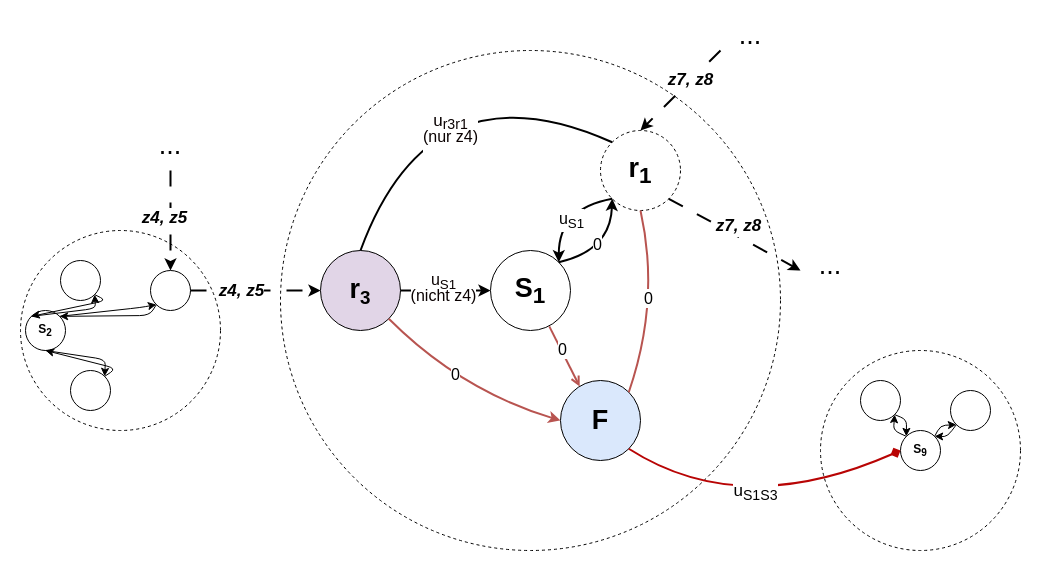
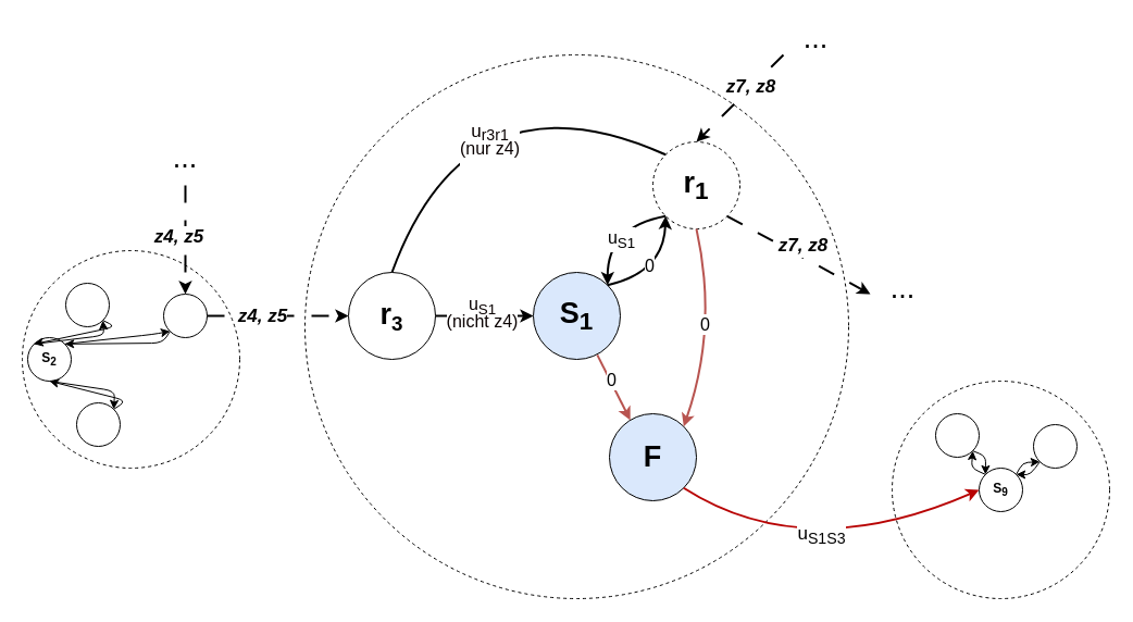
  <mxCell id="0" />
  <mxCell id="1" parent="0" />
  <mxCell id="2" value="" style="ellipse;whiteSpace=wrap;html=1;aspect=fixed;movable=0;resizable=0;rotatable=0;deletable=0;editable=0;locked=1;connectable=0;fillColor=none;dashed=1;" parent="1" vertex="1"><mxGeometry x="280" y="50" width="500" height="500" as="geometry" /></mxCell>
- <mxCell id="3" value="S&lt;sub&gt;1&lt;/sub&gt;" style="ellipse;whiteSpace=wrap;html=1;aspect=fixed;fontSize=27;fontStyle=1;movable=1;resizable=1;rotatable=1;deletable=1;editable=1;locked=0;connectable=1;" parent="1" vertex="1"><mxGeometry x="490" y="250" width="80" height="80" as="geometry" /></mxCell>
+ <mxCell id="3" value="S&lt;sub&gt;1&lt;/sub&gt;" style="ellipse;whiteSpace=wrap;html=1;aspect=fixed;fontSize=27;fontStyle=1;movable=1;resizable=1;rotatable=1;deletable=1;editable=1;locked=0;connectable=1;fillColor=#dae8fc;" parent="1" vertex="1"><mxGeometry x="490" y="250" width="80" height="80" as="geometry" /></mxCell>
  <mxCell id="4" value="r&lt;sub&gt;1&lt;/sub&gt;" style="ellipse;whiteSpace=wrap;html=1;aspect=fixed;fontSize=27;fontStyle=1;movable=1;resizable=1;rotatable=1;deletable=1;editable=1;locked=0;connectable=1;dashed=1;" parent="1" vertex="1"><mxGeometry x="600" y="130" width="80" height="80" as="geometry" /></mxCell>
- <mxCell id="5" value="r&lt;span style=&quot;font-size: 22.5px;&quot;&gt;&lt;sub&gt;3&lt;/sub&gt;&lt;/span&gt;" style="ellipse;whiteSpace=wrap;html=1;aspect=fixed;fontSize=27;fontStyle=1;movable=1;resizable=1;rotatable=1;deletable=1;editable=1;locked=0;connectable=1;fillColor=#e1d5e7;" parent="1" vertex="1"><mxGeometry x="320" y="250" width="80" height="80" as="geometry" /></mxCell>
+ <mxCell id="5" value="r&lt;span style=&quot;font-size: 22.5px;&quot;&gt;&lt;sub&gt;3&lt;/sub&gt;&lt;/span&gt;" style="ellipse;whiteSpace=wrap;html=1;aspect=fixed;fontSize=27;fontStyle=1;movable=1;resizable=1;rotatable=1;deletable=1;editable=1;locked=0;connectable=1;" parent="1" vertex="1"><mxGeometry x="320" y="250" width="80" height="80" as="geometry" /></mxCell>
  <mxCell id="6" value="" style="ellipse;whiteSpace=wrap;html=1;aspect=fixed;fillColor=none;dashed=1;" parent="1" vertex="1"><mxGeometry x="820" y="350" width="200" height="200" as="geometry" /></mxCell>
  <mxCell id="7" value="S&lt;sub&gt;9&lt;/sub&gt;" style="ellipse;whiteSpace=wrap;html=1;aspect=fixed;fontStyle=1" parent="1" vertex="1"><mxGeometry x="900" y="430" width="40" height="40" as="geometry" /></mxCell>
  <mxCell id="8" value="" style="ellipse;whiteSpace=wrap;html=1;aspect=fixed;" parent="1" vertex="1"><mxGeometry x="860" y="380" width="40" height="40" as="geometry" /></mxCell>
  <mxCell id="9" value="" style="ellipse;whiteSpace=wrap;html=1;aspect=fixed;" parent="1" vertex="1"><mxGeometry x="950" y="390" width="40" height="40" as="geometry" /></mxCell>
  <mxCell id="10" value="" style="ellipse;whiteSpace=wrap;html=1;aspect=fixed;fillColor=none;dashed=1;movable=0;resizable=0;rotatable=0;deletable=0;editable=0;locked=1;connectable=0;" parent="1" vertex="1"><mxGeometry x="20" y="230" width="200" height="200" as="geometry" /></mxCell>
  <mxCell id="11" value="S&lt;sub&gt;2&lt;/sub&gt;" style="ellipse;whiteSpace=wrap;html=1;aspect=fixed;fontStyle=1" parent="1" vertex="1"><mxGeometry x="25" y="310" width="40" height="40" as="geometry" /></mxCell>
  <mxCell id="12" value="" style="ellipse;whiteSpace=wrap;html=1;aspect=fixed;" parent="1" vertex="1"><mxGeometry x="70" y="370" width="40" height="40" as="geometry" /></mxCell>
  <mxCell id="13" value="" style="ellipse;whiteSpace=wrap;html=1;aspect=fixed;" parent="1" vertex="1"><mxGeometry x="60" y="260" width="40" height="40" as="geometry" /></mxCell>
  <mxCell id="14" value="" style="ellipse;whiteSpace=wrap;html=1;aspect=fixed;" parent="1" vertex="1"><mxGeometry x="150" y="270" width="40" height="40" as="geometry" /></mxCell>
  <mxCell id="15" value="" style="endArrow=classic;html=1;rounded=0;exitX=1;exitY=0.5;exitDx=0;exitDy=0;entryX=0;entryY=0.5;entryDx=0;entryDy=0;dashed=1;strokeWidth=2;dashPattern=8 8;" parent="1" source="14" target="5" edge="1"><mxGeometry width="50" height="50" relative="1" as="geometry"><mxPoint x="210" y="340" as="sourcePoint" /><mxPoint x="410" y="270" as="targetPoint" /></mxGeometry></mxCell>
  <mxCell id="16" value="z4, z5" style="edgeLabel;html=1;align=center;verticalAlign=middle;resizable=0;points=[];fontSize=17;fontStyle=3" vertex="1" connectable="0" parent="15"><mxGeometry x="-0.092" y="2" relative="1" as="geometry"><mxPoint x="-9" y="2" as="offset" /></mxGeometry></mxCell>
  <mxCell id="17" value="" style="endArrow=classic;html=1;rounded=0;dashed=1;strokeWidth=2;dashPattern=8 8;entryX=0.5;entryY=0;entryDx=0;entryDy=0;" edge="1" parent="1" target="4"><mxGeometry width="50" height="50" relative="1" as="geometry"><mxPoint x="720" y="50" as="sourcePoint" /><mxPoint x="872" y="92" as="targetPoint" /></mxGeometry></mxCell>
  <mxCell id="18" value="z7, z8" style="edgeLabel;html=1;align=center;verticalAlign=middle;resizable=0;points=[];fontSize=17;fontStyle=3" vertex="1" connectable="0" parent="17"><mxGeometry x="-0.068" y="-1" relative="1" as="geometry"><mxPoint x="8" y="-7" as="offset" /></mxGeometry></mxCell>
  <mxCell id="19" value="..." style="text;html=1;strokeColor=none;fillColor=none;align=center;verticalAlign=middle;whiteSpace=wrap;rounded=0;fontSize=27;" vertex="1" parent="1"><mxGeometry x="720" y="20" width="60" height="30" as="geometry" /></mxCell>
  <mxCell id="20" value="" style="endArrow=classic;html=1;rounded=0;entryX=0.5;entryY=0;entryDx=0;entryDy=0;dashed=1;strokeWidth=2;dashPattern=8 8;" edge="1" parent="1" target="14"><mxGeometry width="50" height="50" relative="1" as="geometry"><mxPoint x="170" y="170" as="sourcePoint" /><mxPoint x="190" y="230" as="targetPoint" /></mxGeometry></mxCell>
  <mxCell id="21" value="z4, z5" style="edgeLabel;html=1;align=center;verticalAlign=middle;resizable=0;points=[];fontSize=17;fontStyle=3" vertex="1" connectable="0" parent="20"><mxGeometry x="-0.092" y="2" relative="1" as="geometry"><mxPoint x="-9" y="2" as="offset" /></mxGeometry></mxCell>
  <mxCell id="22" value="..." style="text;html=1;strokeColor=none;fillColor=none;align=center;verticalAlign=middle;whiteSpace=wrap;rounded=0;fontSize=27;" vertex="1" parent="1"><mxGeometry x="140" y="130" width="60" height="30" as="geometry" /></mxCell>
  <mxCell id="23" value="" style="endArrow=classic;html=1;rounded=0;curved=1;strokeWidth=2;" edge="1" parent="1"><mxGeometry width="50" height="50" relative="1" as="geometry"><mxPoint x="400" y="290" as="sourcePoint" /><mxPoint x="490" y="290" as="targetPoint" /><Array as="points" /></mxGeometry></mxCell>
  <mxCell id="24" value="&lt;p style=&quot;line-height: 40%;&quot;&gt;u&lt;sub&gt;S1&lt;br&gt;&lt;font style=&quot;font-size: 16px;&quot;&gt;(nicht z4)&lt;/font&gt;&lt;br&gt;&lt;/sub&gt;&lt;/p&gt;" style="edgeLabel;html=1;align=center;verticalAlign=middle;resizable=0;points=[];fontSize=16;fontStyle=0;fontColor=#0A0202;" vertex="1" connectable="0" parent="23"><mxGeometry x="-0.022" relative="1" as="geometry"><mxPoint x="-2" y="-3" as="offset" /></mxGeometry></mxCell>
  <mxCell id="25" value="" style="endArrow=classic;html=1;rounded=0;exitX=1;exitY=0;exitDx=0;exitDy=0;entryX=0;entryY=1;entryDx=0;entryDy=0;curved=1;strokeWidth=2;" edge="1" parent="1" source="3" target="4"><mxGeometry width="50" height="50" relative="1" as="geometry"><mxPoint x="610" y="200" as="sourcePoint" /><mxPoint x="560" y="250" as="targetPoint" /><Array as="points"><mxPoint x="610" y="250" /></Array></mxGeometry></mxCell>
  <mxCell id="26" value="0" style="edgeLabel;html=1;align=center;verticalAlign=middle;resizable=0;points=[];fontSize=16;" vertex="1" connectable="0" parent="25"><mxGeometry x="-0.204" y="-11" relative="1" as="geometry"><mxPoint x="-5" y="-20" as="offset" /></mxGeometry></mxCell>
  <mxCell id="27" value="" style="endArrow=classic;html=1;rounded=0;exitX=0;exitY=1;exitDx=0;exitDy=0;entryX=1;entryY=0;entryDx=0;entryDy=0;curved=1;strokeWidth=2;" edge="1" parent="1" source="4" target="3"><mxGeometry width="50" height="50" relative="1" as="geometry"><mxPoint x="556.284" y="260" as="sourcePoint" /><mxPoint x="610.284" y="196" as="targetPoint" /><Array as="points"><mxPoint x="558.284" y="208" /></Array></mxGeometry></mxCell>
  <mxCell id="28" value="&lt;span style=&quot;font-size: 16px;&quot;&gt;u&lt;sub&gt;S1&lt;/sub&gt;&lt;/span&gt;" style="edgeLabel;html=1;align=center;verticalAlign=middle;resizable=0;points=[];" vertex="1" connectable="0" parent="27"><mxGeometry x="-0.216" y="-12" relative="1" as="geometry"><mxPoint x="2" y="26" as="offset" /></mxGeometry></mxCell>
  <mxCell id="29" value="" style="endArrow=classic;html=1;rounded=1;exitX=1;exitY=0;exitDx=0;exitDy=0;entryX=0;entryY=1;entryDx=0;entryDy=0;curved=0;" edge="1" parent="1" source="11" target="14"><mxGeometry width="50" height="50" relative="1" as="geometry"><mxPoint x="130" y="320" as="sourcePoint" /><mxPoint x="180" y="270" as="targetPoint" /><Array as="points"><mxPoint x="140" y="307" /></Array></mxGeometry></mxCell>
  <mxCell id="30" value="" style="endArrow=classic;html=1;rounded=1;exitX=0;exitY=1;exitDx=0;exitDy=0;entryX=1;entryY=0;entryDx=0;entryDy=0;curved=0;" edge="1" parent="1" source="14" target="11"><mxGeometry width="50" height="50" relative="1" as="geometry"><mxPoint x="190" y="370" as="sourcePoint" /><mxPoint y="320" as="targetPoint" x="240" /><Array as="points"><mxPoint x="149" y="315" /></Array></mxGeometry></mxCell>
  <mxCell id="31" value="" style="endArrow=classic;html=1;rounded=1;exitX=1;exitY=1;exitDx=0;exitDy=0;entryX=0;entryY=0;entryDx=0;entryDy=0;curved=0;" edge="1" parent="1" source="13" target="11"><mxGeometry width="50" height="50" relative="1" as="geometry"><mxPoint x="100" y="300" as="sourcePoint" /><mxPoint x="150" y="250" as="targetPoint" /><Array as="points"><mxPoint x="106" y="300" /></Array></mxGeometry></mxCell>
  <mxCell id="32" value="" style="endArrow=classic;html=1;rounded=1;exitX=0;exitY=0;exitDx=0;exitDy=0;entryX=1;entryY=1;entryDx=0;entryDy=0;curved=0;" edge="1" parent="1" source="11" target="13"><mxGeometry width="50" height="50" relative="1" as="geometry"><mxPoint x="0" y="340" as="sourcePoint" /><mxPoint x="50" y="290" as="targetPoint" /><Array as="points"><mxPoint x="95" y="308" /></Array></mxGeometry></mxCell>
  <mxCell id="33" value="" style="endArrow=classic;html=1;rounded=1;exitX=1;exitY=0;exitDx=0;exitDy=0;entryX=0.5;entryY=1;entryDx=0;entryDy=0;curved=0;" edge="1" parent="1" source="12" target="11"><mxGeometry width="50" height="50" relative="1" as="geometry"><mxPoint x="130" y="410" as="sourcePoint" /><mxPoint x="180" y="360" as="targetPoint" /><Array as="points"><mxPoint x="116" y="368" /></Array></mxGeometry></mxCell>
  <mxCell id="34" value="" style="endArrow=classic;html=1;rounded=1;exitX=0.5;exitY=1;exitDx=0;exitDy=0;entryX=1;entryY=0;entryDx=0;entryDy=0;curved=0;" edge="1" parent="1" source="11" target="12"><mxGeometry width="50" height="50" relative="1" as="geometry"><mxPoint x="114" y="386" as="sourcePoint" /><mxPoint x="130" y="360" as="targetPoint" /><Array as="points"><mxPoint x="105" y="359" /></Array></mxGeometry></mxCell>
  <mxCell id="35" value="" style="endArrow=classic;html=1;rounded=1;exitX=1;exitY=1;exitDx=0;exitDy=0;entryX=0;entryY=0;entryDx=0;entryDy=0;curved=0;" edge="1" parent="1" source="8" target="7"><mxGeometry width="50" height="50" relative="1" as="geometry"><mxPoint x="920" y="420" as="sourcePoint" /><mxPoint x="970" y="370" as="targetPoint" /><Array as="points"><mxPoint x="906" y="419" /></Array></mxGeometry></mxCell>
  <mxCell id="36" value="" style="endArrow=classic;html=1;rounded=1;exitX=0;exitY=0;exitDx=0;exitDy=0;entryX=1;entryY=1;entryDx=0;entryDy=0;curved=0;" edge="1" parent="1" source="7" target="8"><mxGeometry width="50" height="50" relative="1" as="geometry"><mxPoint x="904" y="424" as="sourcePoint" /><mxPoint x="916" y="446" as="targetPoint" /><Array as="points"><mxPoint x="893" y="430" /></Array></mxGeometry></mxCell>
  <mxCell id="37" value="" style="endArrow=classic;html=1;rounded=1;exitX=1;exitY=0;exitDx=0;exitDy=0;entryX=0;entryY=1;entryDx=0;entryDy=0;curved=0;" edge="1" parent="1" source="7" target="9"><mxGeometry width="50" height="50" relative="1" as="geometry"><mxPoint x="970" y="430" as="sourcePoint" /><mxPoint x="1020" y="380" as="targetPoint" /><Array as="points"><mxPoint x="940" y="425" /></Array></mxGeometry></mxCell>
  <mxCell id="38" value="" style="endArrow=classic;html=1;rounded=1;exitX=0;exitY=1;exitDx=0;exitDy=0;entryX=1;entryY=0;entryDx=0;entryDy=0;curved=0;" edge="1" parent="1" source="9" target="7"><mxGeometry width="50" height="50" relative="1" as="geometry"><mxPoint x="980" y="460" as="sourcePoint" /><mxPoint x="1030" y="410" as="targetPoint" /><Array as="points"><mxPoint x="947" y="436" /></Array></mxGeometry></mxCell>
  <mxCell id="39" value="" style="endArrow=none;html=1;rounded=0;entryX=0;entryY=0;entryDx=0;entryDy=0;curved=1;strokeWidth=2;exitX=0.5;exitY=0;exitDx=0;exitDy=0;fontColor=#0A0202;" edge="1" parent="1" source="5" target="4"><mxGeometry width="50" height="50" relative="1" as="geometry"><mxPoint x="390" y="250" as="sourcePoint" /><mxPoint x="560" as="targetPoint" y="10" /><Array as="points"><mxPoint x="430" y="60" /></Array></mxGeometry></mxCell>
  <mxCell id="40" value="&lt;p style=&quot;line-height: 80%;&quot;&gt;&lt;font&gt;&lt;span style=&quot;font-size: 17px;&quot;&gt;u&lt;/span&gt;&lt;sub style=&quot;&quot;&gt;&lt;span style=&quot;font-size: 14.167px;&quot;&gt;r3r1&lt;/span&gt;&lt;span style=&quot;font-size: 11.806px;&quot;&gt;&lt;br&gt;&lt;/span&gt;&lt;/sub&gt;&lt;/font&gt;&lt;sub style=&quot;&quot;&gt;&lt;font style=&quot;font-size: 16px;&quot;&gt;(nur z4)&lt;/font&gt;&lt;br&gt;&lt;/sub&gt;&lt;/p&gt;" style="edgeLabel;html=1;align=center;verticalAlign=middle;resizable=0;points=[];fontStyle=0;fontColor=#0A0202;" vertex="1" connectable="0" parent="39"><mxGeometry x="0.256" y="49" relative="1" as="geometry"><mxPoint x="-46" y="94" as="offset" /></mxGeometry></mxCell>
  <mxCell id="41" value="" style="endArrow=classic;html=1;rounded=0;dashed=1;strokeWidth=2;dashPattern=8 8;exitX=1;exitY=1;exitDx=0;exitDy=0;" edge="1" parent="1" source="4"><mxGeometry width="50" height="50" relative="1" as="geometry"><mxPoint x="830" y="90" as="sourcePoint" /><mxPoint x="800" y="270" as="targetPoint" /></mxGeometry></mxCell>
  <mxCell id="42" value="z7, z8" style="edgeLabel;html=1;align=center;verticalAlign=middle;resizable=0;points=[];fontSize=17;fontStyle=3" vertex="1" connectable="0" parent="41"><mxGeometry x="-0.068" y="-1" relative="1" as="geometry"><mxPoint x="8" y="-7" as="offset" /></mxGeometry></mxCell>
  <mxCell id="43" value="..." style="text;html=1;strokeColor=none;fillColor=none;align=center;verticalAlign=middle;whiteSpace=wrap;rounded=0;fontSize=27;" vertex="1" parent="1"><mxGeometry x="800" y="250" width="60" height="30" as="geometry" /></mxCell>
  <mxCell id="44" value="F" style="ellipse;whiteSpace=wrap;html=1;aspect=fixed;fontSize=27;fontStyle=1;movable=1;resizable=1;rotatable=1;deletable=1;editable=1;locked=0;connectable=1;fillColor=#dae8fc;" vertex="1" parent="1"><mxGeometry x="560" y="380" width="80" height="80" as="geometry" /></mxCell>
- <mxCell id="45" value="" style="endArrow=none;html=1;rounded=0;exitX=0.5;exitY=1;exitDx=0;exitDy=0;entryX=1;entryY=0;entryDx=0;entryDy=0;curved=1;strokeWidth=2;fillColor=#f8cecc;strokeColor=#b85450;" edge="1" parent="1" source="4" target="44"><mxGeometry width="50" height="50" relative="1" as="geometry"><mxPoint x="700" y="540" as="sourcePoint" /><mxPoint x="750" y="490" as="targetPoint" /><Array as="points"><mxPoint x="660" y="300" /></Array></mxGeometry></mxCell>
+ <mxCell id="45" value="" style="endArrow=classic;html=1;rounded=0;exitX=0.5;exitY=1;exitDx=0;exitDy=0;entryX=1;entryY=0;entryDx=0;entryDy=0;curved=1;strokeWidth=2;fillColor=#f8cecc;strokeColor=#b85450;" edge="1" parent="1" source="4" target="44"><mxGeometry width="50" height="50" relative="1" as="geometry"><mxPoint x="700" y="540" as="sourcePoint" /><mxPoint x="750" y="490" as="targetPoint" /><Array as="points"><mxPoint x="660" y="300" /></Array></mxGeometry></mxCell>
  <mxCell id="46" value="0" style="edgeLabel;html=1;align=center;verticalAlign=middle;resizable=0;points=[];fontSize=16;" vertex="1" connectable="0" parent="45"><mxGeometry x="-0.077" y="-11" relative="1" as="geometry"><mxPoint x="-1" as="offset" /></mxGeometry></mxCell>
- <mxCell id="47" value="" style="endArrow=open;html=1;rounded=0;exitX=0.735;exitY=0.949;exitDx=0;exitDy=0;entryX=0.24;entryY=0.074;entryDx=0;entryDy=0;exitPerimeter=0;entryPerimeter=0;strokeWidth=2;fillColor=#f8cecc;strokeColor=#b85450;" edge="1" parent="1" source="3" target="44"><mxGeometry width="50" height="50" relative="1" as="geometry"><mxPoint x="440" y="460" as="sourcePoint" /><mxPoint x="490" y="410" as="targetPoint" /></mxGeometry></mxCell>
+ <mxCell id="47" value="" style="endArrow=classic;html=1;rounded=0;exitX=0.735;exitY=0.949;exitDx=0;exitDy=0;entryX=0.24;entryY=0.074;entryDx=0;entryDy=0;exitPerimeter=0;entryPerimeter=0;strokeWidth=2;fillColor=#f8cecc;strokeColor=#b85450;" edge="1" parent="1" source="3" target="44"><mxGeometry width="50" height="50" relative="1" as="geometry"><mxPoint x="440" y="460" as="sourcePoint" /><mxPoint x="490" y="410" as="targetPoint" /></mxGeometry></mxCell>
  <mxCell id="48" value="0" style="edgeLabel;html=1;align=center;verticalAlign=middle;resizable=0;points=[];fontSize=16;" vertex="1" connectable="0" parent="47"><mxGeometry x="-0.214" y="1" relative="1" as="geometry"><mxPoint as="offset" /></mxGeometry></mxCell>
- <mxCell id="49" value="" style="endArrow=classic;html=1;rounded=0;exitX=1;exitY=1;exitDx=0;exitDy=0;entryX=0;entryY=0.5;entryDx=0;entryDy=0;curved=1;strokeWidth=2;fillColor=#f8cecc;strokeColor=#b85450;" edge="1" parent="1" source="5" target="44"><mxGeometry width="50" height="50" relative="1" as="geometry"><mxPoint x="300" y="520" as="sourcePoint" /><mxPoint x="350" y="470" as="targetPoint" /><Array as="points"><mxPoint x="460" y="390" /></Array></mxGeometry></mxCell>
- <mxCell id="50" value="0" style="edgeLabel;html=1;align=center;verticalAlign=middle;resizable=0;points=[];fontSize=16;" vertex="1" connectable="0" parent="49"><mxGeometry x="-0.16" y="8" relative="1" as="geometry"><mxPoint as="offset" /></mxGeometry></mxCell>
- <mxCell id="51" value="" style="endArrow=diamond;html=1;rounded=0;exitX=1;exitY=1;exitDx=0;exitDy=0;entryX=0;entryY=0.5;entryDx=0;entryDy=0;curved=1;strokeWidth=2;strokeColor=#B80404;" edge="1" parent="1" source="44" target="7"><mxGeometry width="50" height="50" relative="1" as="geometry"><mxPoint x="700" y="600" as="sourcePoint" /><mxPoint x="750" y="550" as="targetPoint" /><Array as="points"><mxPoint x="740" y="520" /></Array></mxGeometry></mxCell>
+ <mxCell id="51" value="" style="endArrow=classic;html=1;rounded=0;exitX=1;exitY=1;exitDx=0;exitDy=0;entryX=0;entryY=0.5;entryDx=0;entryDy=0;curved=1;strokeWidth=2;strokeColor=#B80404;" edge="1" parent="1" source="44" target="7"><mxGeometry width="50" height="50" relative="1" as="geometry"><mxPoint x="700" y="600" as="sourcePoint" /><mxPoint x="750" y="550" as="targetPoint" /><Array as="points"><mxPoint x="740" y="520" /></Array></mxGeometry></mxCell>
  <mxCell id="52" value="&lt;font style=&quot;font-size: 17px;&quot;&gt;u&lt;sub&gt;S1S3&lt;/sub&gt;&lt;/font&gt;" style="edgeLabel;html=1;align=center;verticalAlign=middle;resizable=0;points=[];fontStyle=0" vertex="1" connectable="0" parent="51"><mxGeometry x="0.02" y="20" relative="1" as="geometry"><mxPoint as="offset" /></mxGeometry></mxCell>
